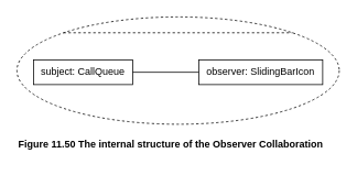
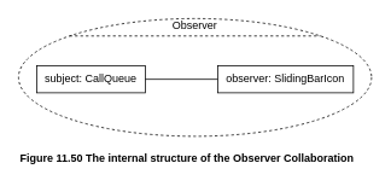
  <mxCell id="0" />
  <mxCell id="1" parent="0" />
  <mxCell id="2" value="" style="shape=ellipse;container=1;horizontal=1;horizontalStack=0;resizeParent=1;resizeParentMax=0;resizeLast=0;html=1;dashed=1;collapsible=0;" vertex="1" parent="1"><mxGeometry y="20.003" width="390" height="130" as="geometry" x="20" /></mxCell>
+ <mxCell id="3" value="&lt;span&gt;Observer&lt;/span&gt;" style="html=1;strokeColor=none;fillColor=none;align=center;verticalAlign=middle;spacingLeft=4;spacingRight=4;rotatable=0;points=[[0,0.5],[1,0.5]];resizeWidth=1;whiteSpace=wrap;fontStyle=0" vertex="1" parent="2"><mxGeometry width="390" height="16.957" as="geometry" /></mxCell>
  <mxCell id="4" value="" style="line;strokeWidth=1;fillColor=none;rotatable=0;labelPosition=right;points=[];portConstraint=eastwest;dashed=1;resizeWidth=1;" vertex="1" parent="2"><mxGeometry x="56.333" y="16.957" width="277.333" height="4.522" as="geometry" /></mxCell>
  <mxCell id="5" value="" style="group" vertex="1" connectable="0" parent="2"><mxGeometry x="20" y="52" width="350" height="26" as="geometry" /></mxCell>
  <mxCell id="6" value="subject: CallQueue" style="html=1;align=center;verticalAlign=middle;rotatable=0;whiteSpace=wrap;" vertex="1" parent="5"><mxGeometry width="120" height="30" relative="1" as="geometry"><mxPoint as="offset" /></mxGeometry></mxCell>
  <mxCell id="7" value="observer: SlidingBarIcon" style="html=1;align=center;verticalAlign=middle;rotatable=0;whiteSpace=wrap;" vertex="1" parent="5"><mxGeometry width="150" height="30" relative="1" as="geometry"><mxPoint x="200" as="offset" /></mxGeometry></mxCell>
  <mxCell id="8" style="edgeStyle=orthogonalEdgeStyle;rounded=0;orthogonalLoop=1;jettySize=auto;html=1;exitX=1;exitY=0.5;exitDx=0;exitDy=0;entryX=0;entryY=0.5;entryDx=0;entryDy=0;endArrow=none;endFill=0;" edge="1" parent="5" source="6" target="7"><mxGeometry relative="1" as="geometry" /></mxCell>
  <mxCell id="9" value="&lt;b&gt;Figure 11.50 The internal structure of the Observer Collaboration&lt;/b&gt;" style="text;html=1;align=left;verticalAlign=middle;resizable=0;points=[];autosize=1;strokeColor=none;fillColor=none;" vertex="1" parent="1"><mxGeometry y="160" width="390" height="30" as="geometry" x="20" /></mxCell>
